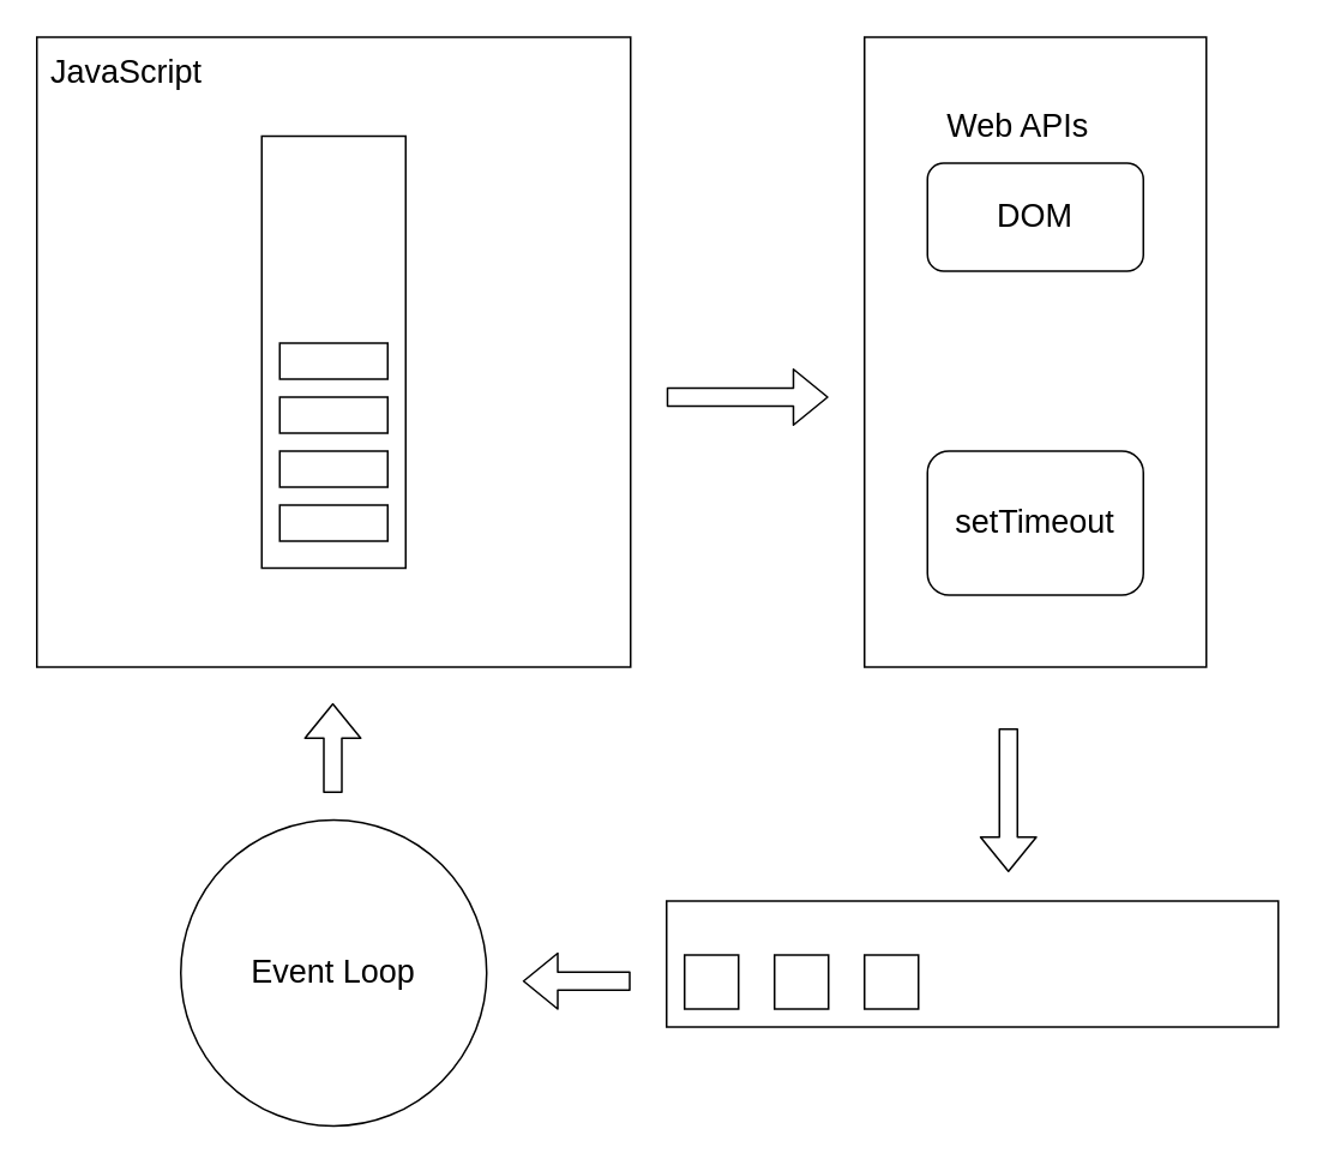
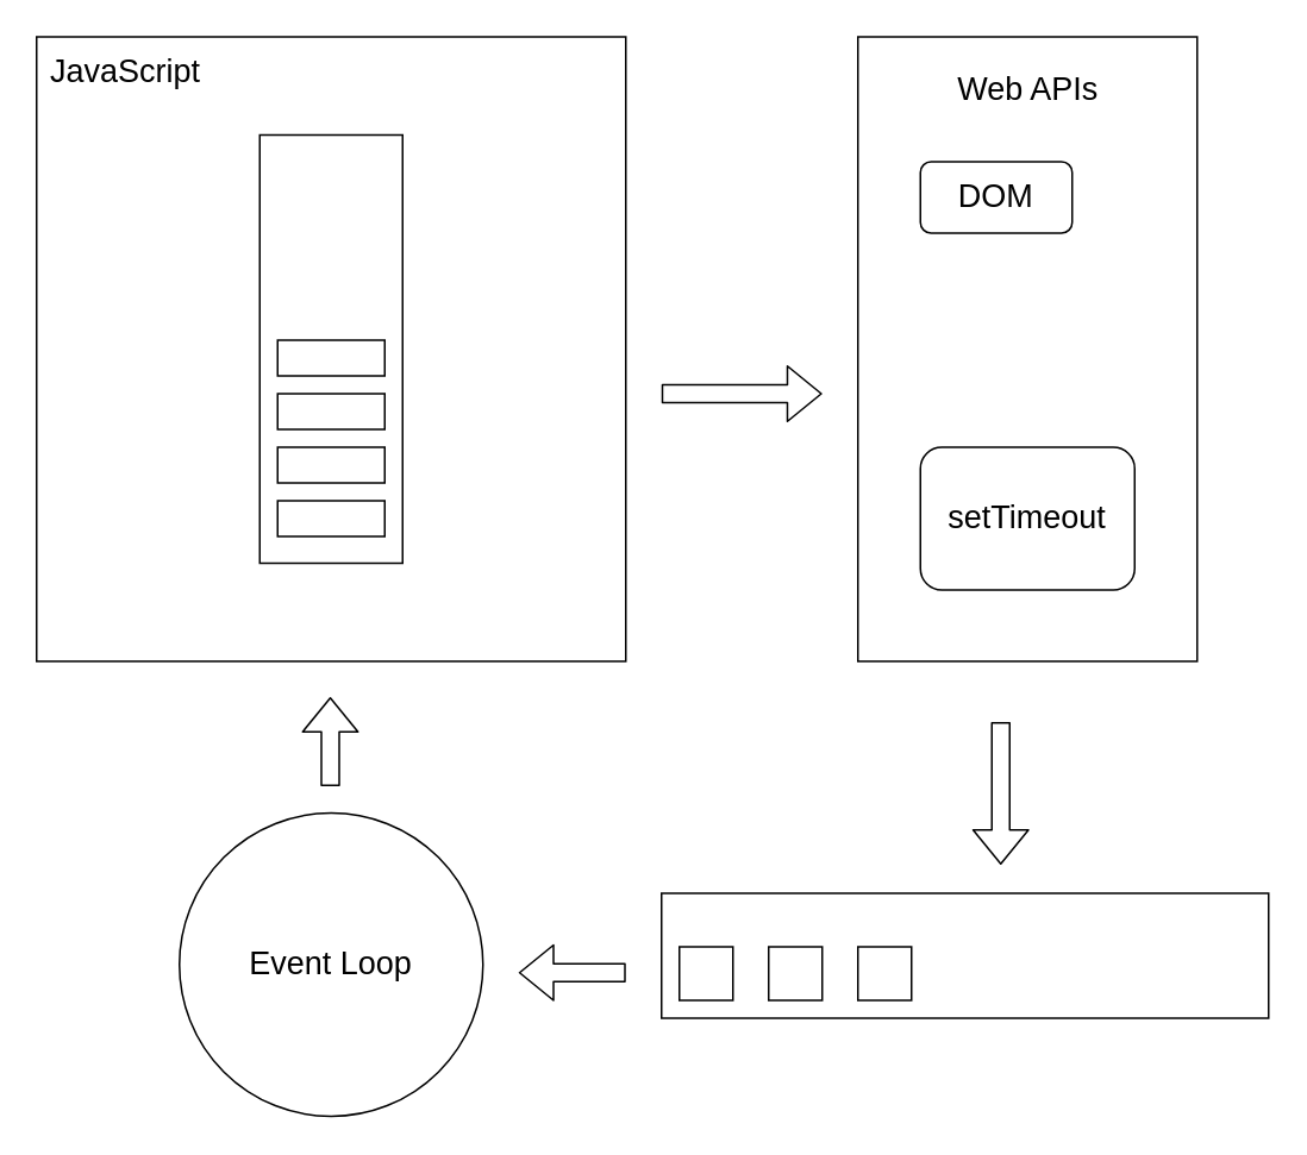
  <mxCell id="0" />
  <mxCell id="1" parent="0" />
  <mxCell id="2" value="" style="rounded=0;whiteSpace=wrap;html=1;" vertex="1" parent="1"><mxGeometry x="20" y="20" width="330" height="350" as="geometry" /></mxCell>
  <mxCell id="3" value="" style="rounded=0;whiteSpace=wrap;html=1;" vertex="1" parent="1"><mxGeometry x="145" y="75" width="80" height="240" as="geometry" /></mxCell>
  <mxCell id="4" value="&lt;font style=&quot;font-size: 18px&quot;&gt;JavaScript&lt;/font&gt;" style="text;html=1;strokeColor=none;fillColor=none;align=center;verticalAlign=middle;whiteSpace=wrap;rounded=0;" vertex="1" parent="1"><mxGeometry x="50" y="30" width="40" height="20" as="geometry" /></mxCell>
  <mxCell id="5" value="" style="rounded=0;whiteSpace=wrap;html=1;" vertex="1" parent="1"><mxGeometry x="155" y="280" width="60" height="20" as="geometry" /></mxCell>
  <mxCell id="6" value="" style="rounded=0;whiteSpace=wrap;html=1;" vertex="1" parent="1"><mxGeometry x="155" y="250" width="60" height="20" as="geometry" /></mxCell>
  <mxCell id="7" value="" style="rounded=0;whiteSpace=wrap;html=1;" vertex="1" parent="1"><mxGeometry x="155" y="220" width="60" height="20" as="geometry" /></mxCell>
  <mxCell id="8" value="" style="rounded=0;whiteSpace=wrap;html=1;" vertex="1" parent="1"><mxGeometry x="155" y="190" width="60" height="20" as="geometry" /></mxCell>
  <mxCell id="9" value="" style="shape=flexArrow;endArrow=classic;html=1;" edge="1" parent="1"><mxGeometry width="50" height="50" relative="1" as="geometry"><mxPoint x="370" y="220" as="sourcePoint" /><mxPoint x="460" y="220" as="targetPoint" /></mxGeometry></mxCell>
  <mxCell id="10" value="" style="rounded=0;whiteSpace=wrap;html=1;" vertex="1" parent="1"><mxGeometry x="480" y="20" width="190" height="350" as="geometry" /></mxCell>
- <mxCell id="11" value="&lt;font style=&quot;font-size: 18px&quot;&gt;Web APIs&lt;/font&gt;" style="text;html=1;strokeColor=none;fillColor=none;align=center;verticalAlign=middle;whiteSpace=wrap;rounded=0;" vertex="1" parent="1"><mxGeometry x="517.5" y="60" width="95" height="20" as="geometry" /></mxCell>
- <mxCell id="12" value="&lt;font style=&quot;font-size: 18px&quot;&gt;DOM&lt;/font&gt;" style="rounded=1;whiteSpace=wrap;html=1;" vertex="1" parent="1"><mxGeometry x="515" y="90" width="120" height="60" as="geometry" /></mxCell>
+ <mxCell id="11" value="&lt;font style=&quot;font-size: 18px&quot;&gt;Web APIs&lt;/font&gt;" style="text;html=1;strokeColor=none;fillColor=none;align=center;verticalAlign=middle;whiteSpace=wrap;rounded=0;" vertex="1" parent="1"><mxGeometry x="527.5" y="40" width="95" height="20" as="geometry" /></mxCell>
+ <mxCell id="12" value="&lt;font style=&quot;font-size: 18px&quot;&gt;DOM&lt;/font&gt;" style="rounded=1;whiteSpace=wrap;html=1;" vertex="1" parent="1"><mxGeometry x="515" y="90" width="85" height="40" as="geometry" /></mxCell>
  <mxCell id="13" value="&lt;font style=&quot;font-size: 18px&quot;&gt;setTimeout&lt;/font&gt;" style="rounded=1;whiteSpace=wrap;html=1;" vertex="1" parent="1"><mxGeometry x="515" y="250" width="120" height="80" as="geometry" /></mxCell>
  <mxCell id="14" value="" style="shape=flexArrow;endArrow=classic;html=1;" edge="1" parent="1"><mxGeometry width="50" height="50" relative="1" as="geometry"><mxPoint x="560" y="404" as="sourcePoint" /><mxPoint x="560" y="484" as="targetPoint" /></mxGeometry></mxCell>
  <mxCell id="15" value="" style="rounded=0;whiteSpace=wrap;html=1;" vertex="1" parent="1"><mxGeometry x="370" y="500" width="340" height="70" as="geometry" /></mxCell>
  <mxCell id="16" value="" style="whiteSpace=wrap;html=1;aspect=fixed;" vertex="1" parent="1"><mxGeometry x="380" y="530" width="30" height="30" as="geometry" /></mxCell>
  <mxCell id="17" value="" style="whiteSpace=wrap;html=1;aspect=fixed;" vertex="1" parent="1"><mxGeometry x="430" y="530" width="30" height="30" as="geometry" /></mxCell>
  <mxCell id="18" value="" style="whiteSpace=wrap;html=1;aspect=fixed;" vertex="1" parent="1"><mxGeometry x="480" y="530" width="30" height="30" as="geometry" /></mxCell>
  <mxCell id="19" value="&lt;font style=&quot;font-size: 18px&quot;&gt;Event Loop&lt;/font&gt;" style="ellipse;whiteSpace=wrap;html=1;aspect=fixed;" vertex="1" parent="1"><mxGeometry x="100" y="455" width="170" height="170" as="geometry" /></mxCell>
  <mxCell id="20" value="" style="shape=flexArrow;endArrow=classic;html=1;" edge="1" parent="1"><mxGeometry width="50" height="50" relative="1" as="geometry"><mxPoint x="350" y="544.5" as="sourcePoint" /><mxPoint x="290" y="544.5" as="targetPoint" /></mxGeometry></mxCell>
  <mxCell id="21" value="" style="shape=flexArrow;endArrow=classic;html=1;" edge="1" parent="1"><mxGeometry width="50" height="50" relative="1" as="geometry"><mxPoint x="184.5" y="440" as="sourcePoint" /><mxPoint x="184.5" y="390" as="targetPoint" /></mxGeometry></mxCell>
